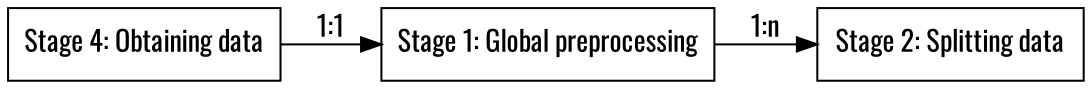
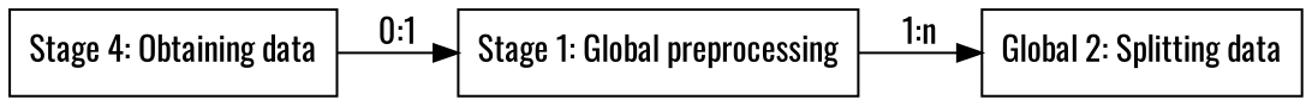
  digraph {
    fontname=Oswald
    rankdir=LR
    node [fontname=Oswald shape=box]
    edge [fontname=Oswald]
    n1 [label="Stage 4: Obtaining data"]
    n2 [label="Stage 1: Global preprocessing"]
-   n3 [label="Stage 2: Splitting data"]
-   n1 -> n2 [label="1:1"]
+   n3 [label="Global 2: Splitting data"]
+   n1 -> n2 [label="0:1"]
    n2 -> n3 [label="1:n"]
  }
